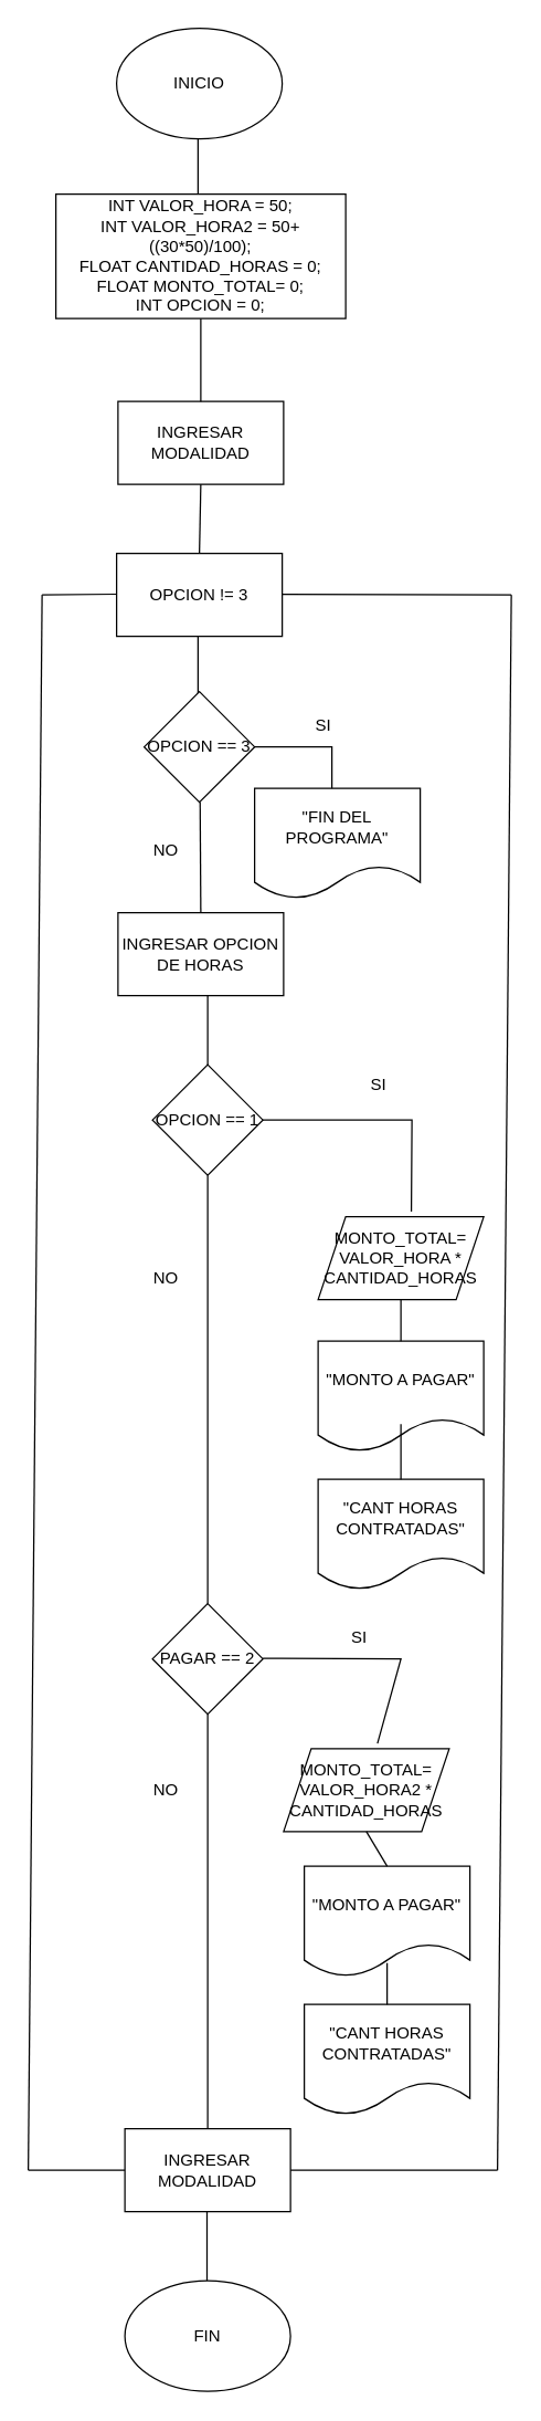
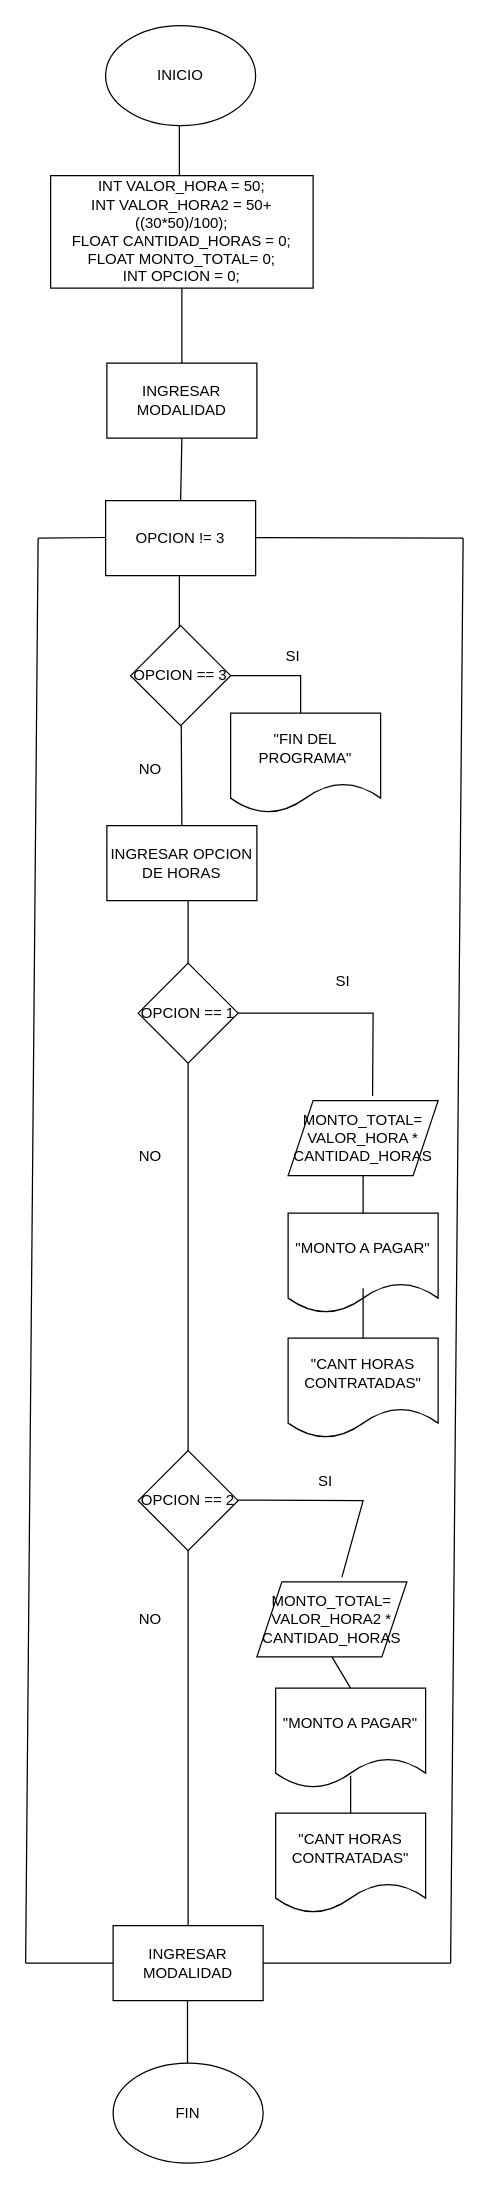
  <mxCell id="0" />
  <mxCell id="1" parent="0" />
  <mxCell id="2" value="INICIO" style="ellipse;whiteSpace=wrap;html=1;" vertex="1" parent="1"><mxGeometry x="84" y="20" width="120" height="80" as="geometry" /></mxCell>
  <mxCell id="3" value="" style="endArrow=none;html=1;rounded=0;" edge="1" parent="1"><mxGeometry width="50" height="50" relative="1" as="geometry"><mxPoint x="143" y="140" as="sourcePoint" /><mxPoint x="143" y="100" as="targetPoint" /></mxGeometry></mxCell>
  <mxCell id="4" value="INT VALOR_HORA = 50;&lt;br&gt;INT VALOR_HORA2 = 50+ ((30*50)/100);&lt;br&gt;FLOAT CANTIDAD_HORAS = 0;&lt;br&gt;FLOAT MONTO_TOTAL= 0;&lt;br&gt;INT OPCION = 0;" style="rounded=0;whiteSpace=wrap;html=1;" vertex="1" parent="1"><mxGeometry x="40" y="140" width="210" height="90" as="geometry" /></mxCell>
  <mxCell id="5" value="INGRESAR MODALIDAD" style="rounded=0;whiteSpace=wrap;html=1;" vertex="1" parent="1"><mxGeometry x="85" y="290" width="120" height="60" as="geometry" /></mxCell>
  <mxCell id="6" value="" style="endArrow=none;html=1;rounded=0;exitX=0.5;exitY=0;exitDx=0;exitDy=0;entryX=0.5;entryY=1;entryDx=0;entryDy=0;" edge="1" parent="1" source="5" target="4"><mxGeometry width="50" height="50" relative="1" as="geometry"><mxPoint x="100" y="280" as="sourcePoint" /><mxPoint x="150" y="230" as="targetPoint" /></mxGeometry></mxCell>
  <mxCell id="7" value="OPCION != 3" style="rounded=0;whiteSpace=wrap;html=1;" vertex="1" parent="1"><mxGeometry x="84" y="400" width="120" height="60" as="geometry" /></mxCell>
  <mxCell id="8" value="" style="endArrow=none;html=1;rounded=0;exitX=0.5;exitY=0;exitDx=0;exitDy=0;entryX=0.5;entryY=1;entryDx=0;entryDy=0;" edge="1" parent="1" source="7" target="5"><mxGeometry width="50" height="50" relative="1" as="geometry"><mxPoint x="100" y="400" as="sourcePoint" /><mxPoint x="150" y="350" as="targetPoint" /></mxGeometry></mxCell>
  <mxCell id="9" value="" style="endArrow=none;html=1;rounded=0;" edge="1" parent="1"><mxGeometry width="50" height="50" relative="1" as="geometry"><mxPoint x="30" y="430" as="sourcePoint" /><mxPoint x="84" y="429.5" as="targetPoint" /></mxGeometry></mxCell>
  <mxCell id="10" value="" style="endArrow=none;html=1;rounded=0;" edge="1" parent="1"><mxGeometry width="50" height="50" relative="1" as="geometry"><mxPoint x="204" y="429.5" as="sourcePoint" /><mxPoint x="370" y="430" as="targetPoint" /></mxGeometry></mxCell>
  <mxCell id="11" value="" style="endArrow=none;html=1;rounded=0;" edge="1" parent="1"><mxGeometry width="50" height="50" relative="1" as="geometry"><mxPoint x="143" y="510" as="sourcePoint" /><mxPoint x="143" y="460" as="targetPoint" /></mxGeometry></mxCell>
  <mxCell id="12" value="OPCION == 3" style="rhombus;whiteSpace=wrap;html=1;" vertex="1" parent="1"><mxGeometry x="104" y="500" width="80" height="80" as="geometry" /></mxCell>
  <mxCell id="13" value="" style="endArrow=none;html=1;rounded=0;" edge="1" parent="1"><mxGeometry width="50" height="50" relative="1" as="geometry"><mxPoint x="184" y="540" as="sourcePoint" /><mxPoint x="240" y="570" as="targetPoint" /><Array as="points"><mxPoint x="240" y="540" /></Array></mxGeometry></mxCell>
  <mxCell id="14" value="&quot;FIN DEL PROGRAMA&quot;" style="shape=document;whiteSpace=wrap;html=1;boundedLbl=1;" vertex="1" parent="1"><mxGeometry x="184" y="570" width="120" height="80" as="geometry" /></mxCell>
  <mxCell id="15" value="" style="endArrow=none;html=1;rounded=0;" edge="1" parent="1"><mxGeometry width="50" height="50" relative="1" as="geometry"><mxPoint x="145" y="660" as="sourcePoint" /><mxPoint x="144.5" y="580" as="targetPoint" /></mxGeometry></mxCell>
  <mxCell id="16" value="INGRESAR OPCION DE HORAS" style="rounded=0;whiteSpace=wrap;html=1;" vertex="1" parent="1"><mxGeometry x="85" y="660" width="120" height="60" as="geometry" /></mxCell>
  <mxCell id="17" value="" style="endArrow=none;html=1;rounded=0;" edge="1" parent="1"><mxGeometry width="50" height="50" relative="1" as="geometry"><mxPoint x="150" y="770" as="sourcePoint" /><mxPoint x="150" y="720" as="targetPoint" /></mxGeometry></mxCell>
  <mxCell id="18" value="OPCION == 1" style="rhombus;whiteSpace=wrap;html=1;" vertex="1" parent="1"><mxGeometry x="110" y="770" width="80" height="80" as="geometry" /></mxCell>
  <mxCell id="19" value="" style="endArrow=none;html=1;rounded=0;exitX=0.563;exitY=-0.063;exitDx=0;exitDy=0;exitPerimeter=0;" edge="1" parent="1" source="20"><mxGeometry width="50" height="50" relative="1" as="geometry"><mxPoint x="190" y="850" as="sourcePoint" /><mxPoint x="190" y="810" as="targetPoint" /><Array as="points"><mxPoint x="298" y="810" /></Array></mxGeometry></mxCell>
  <mxCell id="20" value="MONTO_TOTAL= VALOR_HORA * CANTIDAD_HORAS" style="shape=parallelogram;perimeter=parallelogramPerimeter;whiteSpace=wrap;html=1;fixedSize=1;" vertex="1" parent="1"><mxGeometry x="230" y="880" width="120" height="60" as="geometry" /></mxCell>
  <mxCell id="21" value="&quot;MONTO A PAGAR&quot;" style="shape=document;whiteSpace=wrap;html=1;boundedLbl=1;" vertex="1" parent="1"><mxGeometry x="230" y="970" width="120" height="80" as="geometry" /></mxCell>
  <mxCell id="22" value="&quot;CANT HORAS CONTRATADAS&quot;" style="shape=document;whiteSpace=wrap;html=1;boundedLbl=1;" vertex="1" parent="1"><mxGeometry x="230" y="1070" width="120" height="80" as="geometry" /></mxCell>
  <mxCell id="23" value="" style="endArrow=none;html=1;rounded=0;" edge="1" parent="1"><mxGeometry width="50" height="50" relative="1" as="geometry"><mxPoint x="150" y="1160" as="sourcePoint" /><mxPoint x="150" y="850" as="targetPoint" /></mxGeometry></mxCell>
  <mxCell id="24" value="" style="endArrow=none;html=1;rounded=0;exitX=0.5;exitY=0;exitDx=0;exitDy=0;" edge="1" parent="1" source="22"><mxGeometry width="50" height="50" relative="1" as="geometry"><mxPoint x="250" y="1090" as="sourcePoint" /><mxPoint x="290" y="1030" as="targetPoint" /></mxGeometry></mxCell>
  <mxCell id="25" value="" style="endArrow=none;html=1;rounded=0;exitX=0.5;exitY=0;exitDx=0;exitDy=0;" edge="1" parent="1" source="21"><mxGeometry width="50" height="50" relative="1" as="geometry"><mxPoint x="240" y="990" as="sourcePoint" /><mxPoint x="290" y="940" as="targetPoint" /></mxGeometry></mxCell>
- <mxCell id="26" value="PAGAR == 2" style="rhombus;whiteSpace=wrap;html=1;" vertex="1" parent="1"><mxGeometry x="110" y="1160" width="80" height="80" as="geometry" /></mxCell>
+ <mxCell id="26" value="OPCION == 2" style="rhombus;whiteSpace=wrap;html=1;" vertex="1" parent="1"><mxGeometry x="110" y="1160" width="80" height="80" as="geometry" /></mxCell>
  <mxCell id="27" value="" style="endArrow=none;html=1;rounded=0;entryX=0.567;entryY=-0.063;entryDx=0;entryDy=0;entryPerimeter=0;" edge="1" parent="1" target="28"><mxGeometry width="50" height="50" relative="1" as="geometry"><mxPoint x="190" y="1199.5" as="sourcePoint" /><mxPoint x="270" y="1199.5" as="targetPoint" /><Array as="points"><mxPoint x="290" y="1200" /></Array></mxGeometry></mxCell>
  <mxCell id="28" value="MONTO_TOTAL= VALOR_HORA2 * CANTIDAD_HORAS" style="shape=parallelogram;perimeter=parallelogramPerimeter;whiteSpace=wrap;html=1;fixedSize=1;" vertex="1" parent="1"><mxGeometry x="205" y="1265" width="120" height="60" as="geometry" /></mxCell>
  <mxCell id="29" value="&quot;MONTO A PAGAR&quot;" style="shape=document;whiteSpace=wrap;html=1;boundedLbl=1;" vertex="1" parent="1"><mxGeometry x="220" y="1350" width="120" height="80" as="geometry" /></mxCell>
  <mxCell id="30" value="&quot;CANT HORAS CONTRATADAS&quot;" style="shape=document;whiteSpace=wrap;html=1;boundedLbl=1;" vertex="1" parent="1"><mxGeometry x="220" y="1450" width="120" height="80" as="geometry" /></mxCell>
  <mxCell id="31" value="" style="endArrow=none;html=1;rounded=0;exitX=0.5;exitY=0;exitDx=0;exitDy=0;entryX=0.5;entryY=1;entryDx=0;entryDy=0;" edge="1" parent="1" source="29" target="28"><mxGeometry width="50" height="50" relative="1" as="geometry"><mxPoint x="240" y="1370" as="sourcePoint" /><mxPoint x="290" y="1320" as="targetPoint" /></mxGeometry></mxCell>
  <mxCell id="32" value="" style="endArrow=none;html=1;rounded=0;exitX=0.5;exitY=0;exitDx=0;exitDy=0;entryX=0.5;entryY=0.875;entryDx=0;entryDy=0;entryPerimeter=0;" edge="1" parent="1" source="30" target="29"><mxGeometry width="50" height="50" relative="1" as="geometry"><mxPoint x="240" y="1470" as="sourcePoint" /><mxPoint x="290" y="1420" as="targetPoint" /></mxGeometry></mxCell>
  <mxCell id="33" value="" style="endArrow=none;html=1;rounded=0;" edge="1" parent="1"><mxGeometry width="50" height="50" relative="1" as="geometry"><mxPoint x="150" y="1540" as="sourcePoint" /><mxPoint x="150" y="1240" as="targetPoint" /></mxGeometry></mxCell>
  <mxCell id="34" value="INGRESAR MODALIDAD" style="rounded=0;whiteSpace=wrap;html=1;" vertex="1" parent="1"><mxGeometry x="90" y="1540" width="120" height="60" as="geometry" /></mxCell>
  <mxCell id="35" value="" style="endArrow=none;html=1;rounded=0;" edge="1" parent="1"><mxGeometry width="50" height="50" relative="1" as="geometry"><mxPoint x="20" y="1570" as="sourcePoint" /><mxPoint x="30" y="430" as="targetPoint" /></mxGeometry></mxCell>
  <mxCell id="36" value="" style="endArrow=none;html=1;rounded=0;" edge="1" parent="1"><mxGeometry width="50" height="50" relative="1" as="geometry"><mxPoint x="360" y="1570" as="sourcePoint" /><mxPoint x="370" y="430" as="targetPoint" /></mxGeometry></mxCell>
  <mxCell id="37" value="" style="endArrow=none;html=1;rounded=0;entryX=0;entryY=0.5;entryDx=0;entryDy=0;" edge="1" parent="1" target="34"><mxGeometry width="50" height="50" relative="1" as="geometry"><mxPoint x="20" y="1570" as="sourcePoint" /><mxPoint x="70" y="1520" as="targetPoint" /></mxGeometry></mxCell>
  <mxCell id="38" value="" style="endArrow=none;html=1;rounded=0;" edge="1" parent="1"><mxGeometry width="50" height="50" relative="1" as="geometry"><mxPoint x="210" y="1570" as="sourcePoint" /><mxPoint x="360" y="1570" as="targetPoint" /></mxGeometry></mxCell>
  <mxCell id="39" value="" style="endArrow=none;html=1;rounded=0;" edge="1" parent="1"><mxGeometry width="50" height="50" relative="1" as="geometry"><mxPoint x="149.5" y="1650" as="sourcePoint" /><mxPoint x="149.5" y="1600" as="targetPoint" /></mxGeometry></mxCell>
  <mxCell id="40" value="FIN" style="ellipse;whiteSpace=wrap;html=1;" vertex="1" parent="1"><mxGeometry x="90" y="1650" width="120" height="80" as="geometry" /></mxCell>
  <mxCell id="41" value="SI" style="text;html=1;strokeColor=none;fillColor=none;align=center;verticalAlign=middle;whiteSpace=wrap;rounded=0;" vertex="1" parent="1"><mxGeometry x="204" y="510" width="60" height="30" as="geometry" /></mxCell>
  <mxCell id="42" value="NO" style="text;html=1;strokeColor=none;fillColor=none;align=center;verticalAlign=middle;whiteSpace=wrap;rounded=0;" vertex="1" parent="1"><mxGeometry x="90" y="600" width="60" height="30" as="geometry" /></mxCell>
  <mxCell id="43" value="SI" style="text;html=1;strokeColor=none;fillColor=none;align=center;verticalAlign=middle;whiteSpace=wrap;rounded=0;" vertex="1" parent="1"><mxGeometry x="244" y="770" width="60" height="30" as="geometry" /></mxCell>
  <mxCell id="44" value="NO" style="text;html=1;strokeColor=none;fillColor=none;align=center;verticalAlign=middle;whiteSpace=wrap;rounded=0;" vertex="1" parent="1"><mxGeometry x="90" y="910" width="60" height="30" as="geometry" /></mxCell>
  <mxCell id="45" value="SI" style="text;html=1;strokeColor=none;fillColor=none;align=center;verticalAlign=middle;whiteSpace=wrap;rounded=0;" vertex="1" parent="1"><mxGeometry x="230" y="1170" width="60" height="30" as="geometry" /></mxCell>
  <mxCell id="46" value="NO" style="text;html=1;strokeColor=none;fillColor=none;align=center;verticalAlign=middle;whiteSpace=wrap;rounded=0;" vertex="1" parent="1"><mxGeometry x="90" y="1280" width="60" height="30" as="geometry" /></mxCell>
